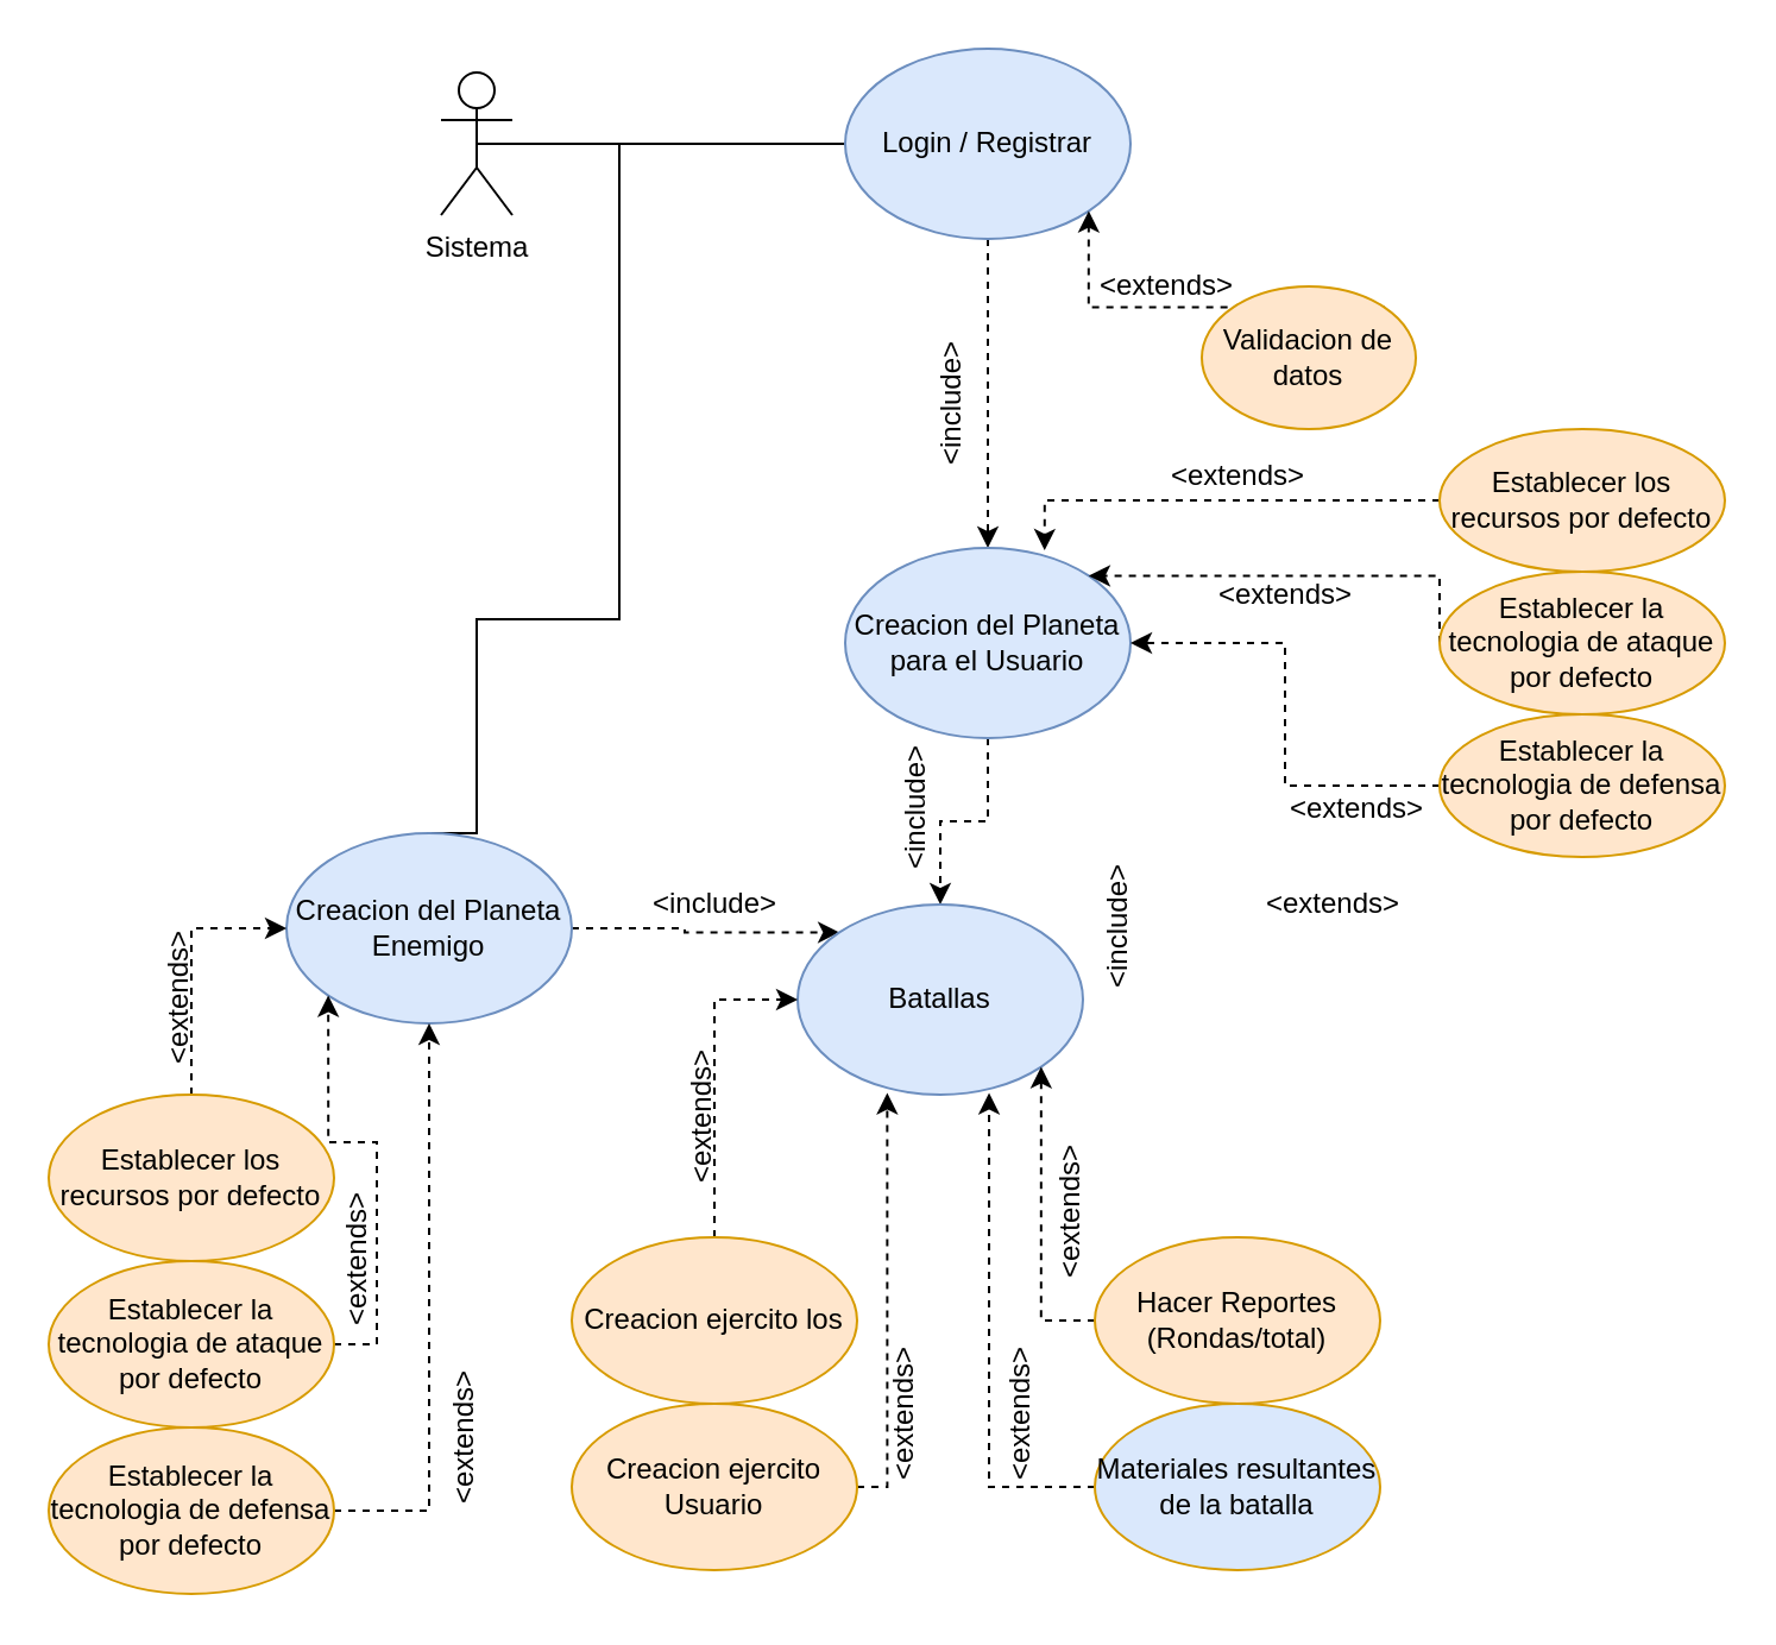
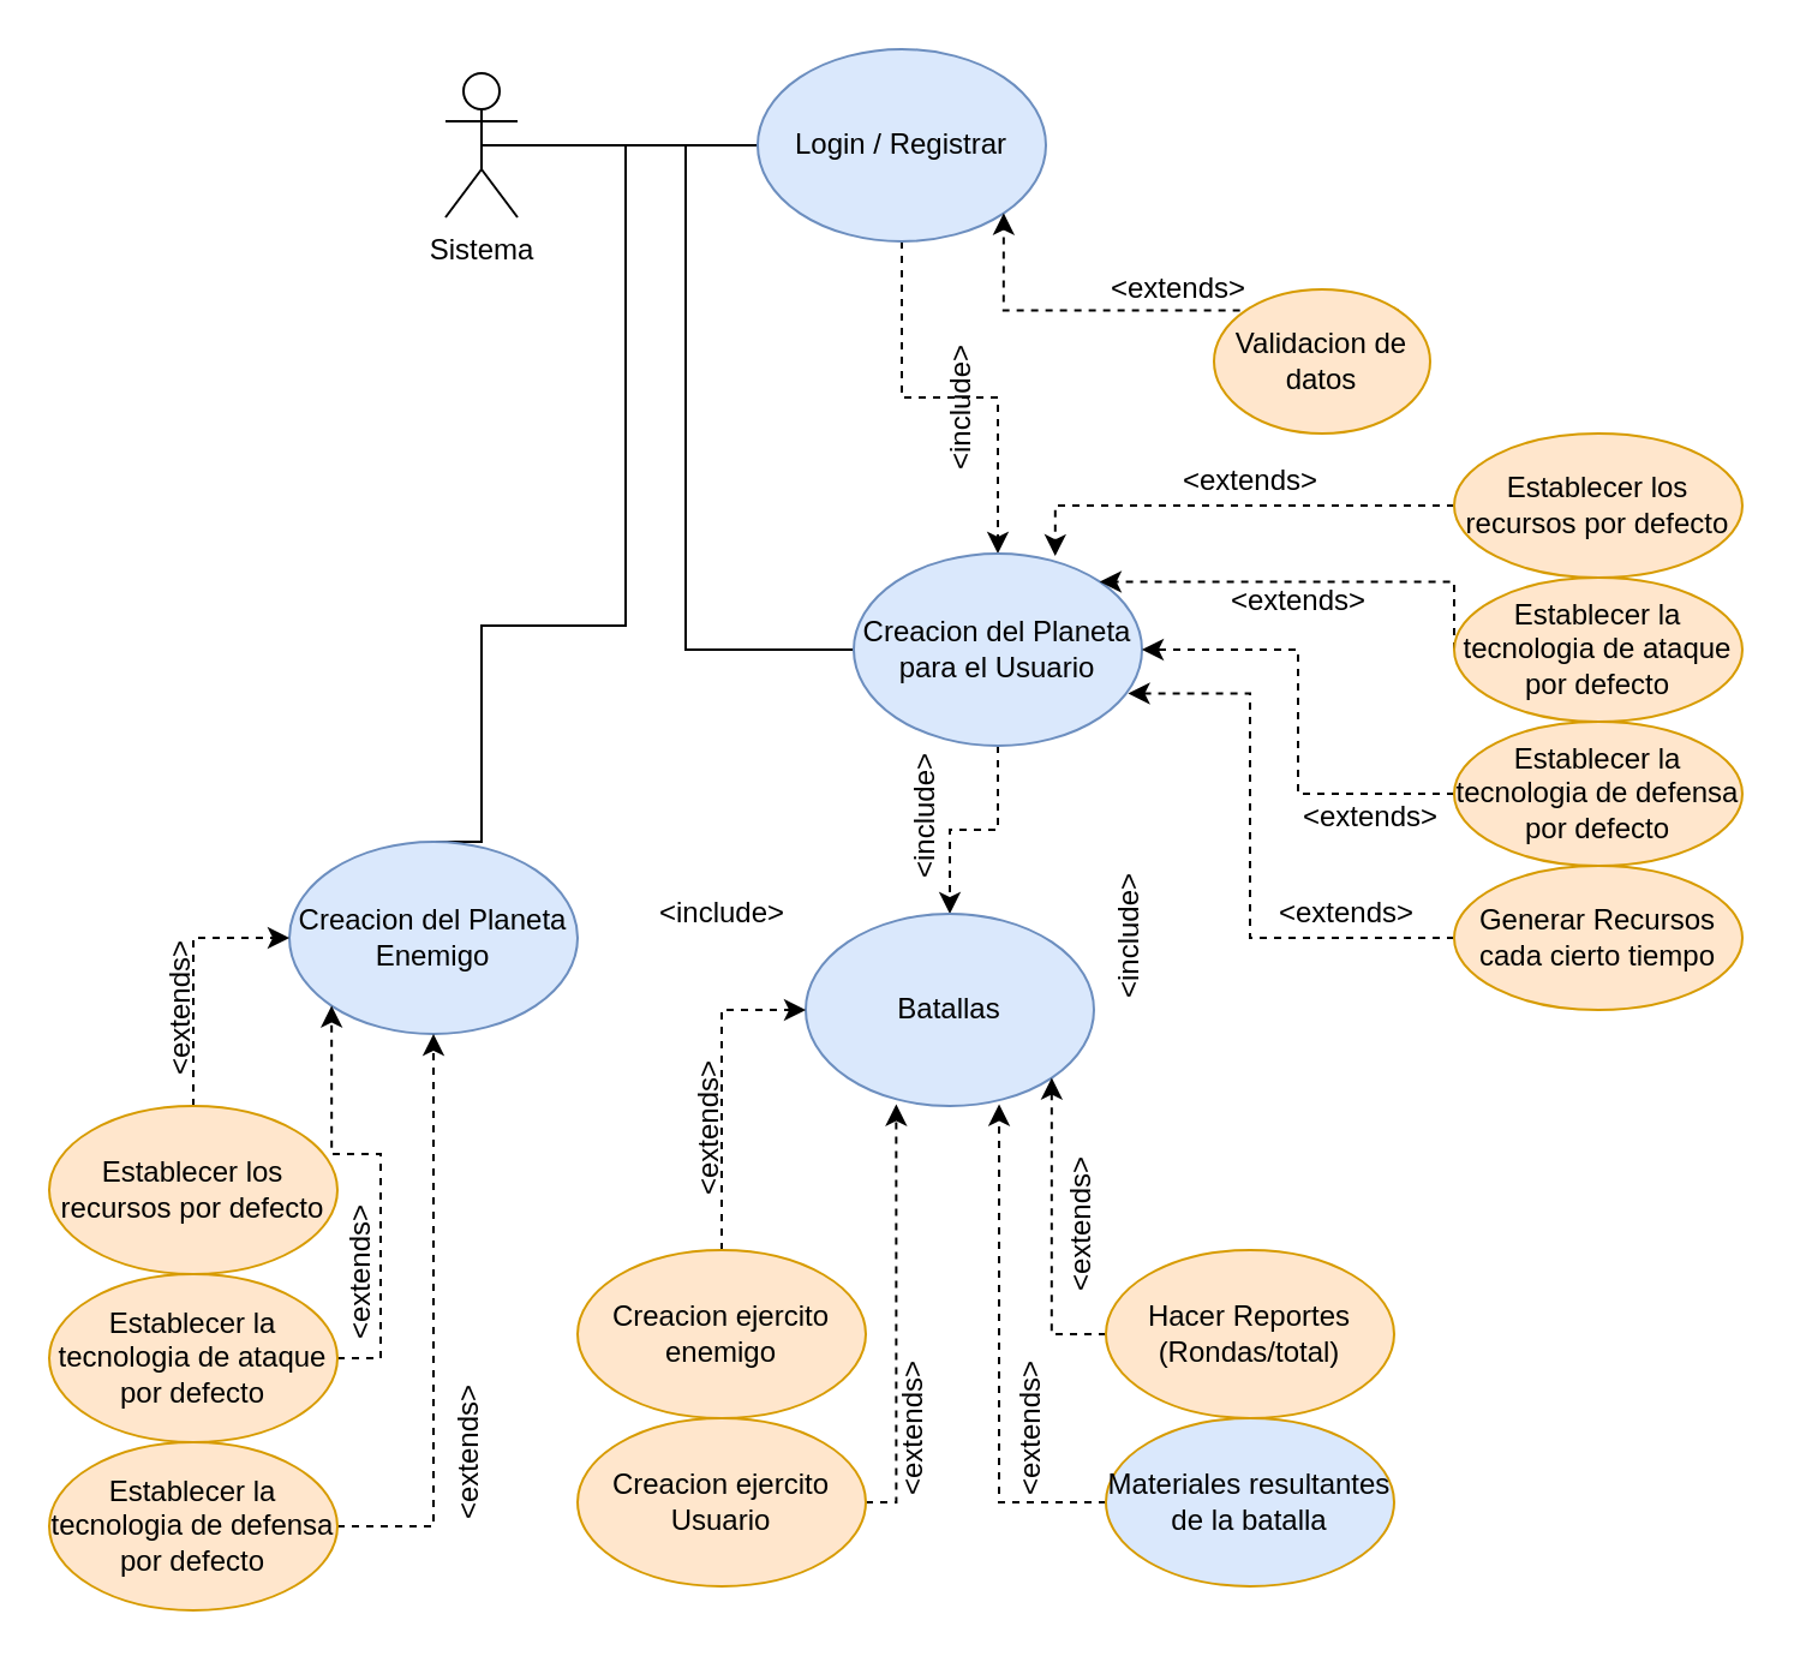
  <mxCell id="0" />
  <mxCell id="1" parent="0" />
  <mxCell id="2" style="edgeStyle=orthogonalEdgeStyle;rounded=0;orthogonalLoop=1;jettySize=auto;html=1;exitX=0.5;exitY=0.5;exitDx=0;exitDy=0;exitPerimeter=0;entryX=0;entryY=0.5;entryDx=0;entryDy=0;endArrow=none;endFill=0;" parent="1" source="5" target="7" edge="1"><mxGeometry relative="1" as="geometry" /></mxCell>
+ <mxCell id="3" style="edgeStyle=orthogonalEdgeStyle;rounded=0;orthogonalLoop=1;jettySize=auto;html=1;exitX=0.5;exitY=0.5;exitDx=0;exitDy=0;exitPerimeter=0;entryX=0;entryY=0.5;entryDx=0;entryDy=0;fontSize=12;endArrow=none;endFill=0;" parent="1" source="5" target="12" edge="1"><mxGeometry relative="1" as="geometry" /></mxCell>
  <mxCell id="4" style="edgeStyle=orthogonalEdgeStyle;rounded=0;orthogonalLoop=1;jettySize=auto;html=1;exitX=0.5;exitY=0.5;exitDx=0;exitDy=0;exitPerimeter=0;entryX=0.5;entryY=0;entryDx=0;entryDy=0;fontSize=12;endArrow=none;endFill=0;" parent="1" source="5" target="24" edge="1"><mxGeometry relative="1" as="geometry"><Array as="points"><mxPoint x="260" y="60" /><mxPoint x="260" y="260" /><mxPoint x="200" y="260" /></Array></mxGeometry></mxCell>
  <mxCell id="5" value="&lt;div&gt;Sistema&lt;/div&gt;&lt;div&gt;&lt;br&gt;&lt;/div&gt;" style="shape=umlActor;verticalLabelPosition=bottom;verticalAlign=top;html=1;outlineConnect=0;" parent="1" vertex="1"><mxGeometry x="185" y="30" width="30" height="60" as="geometry" /></mxCell>
  <mxCell id="6" style="edgeStyle=orthogonalEdgeStyle;rounded=0;orthogonalLoop=1;jettySize=auto;html=1;exitX=0.5;exitY=1;exitDx=0;exitDy=0;entryX=0.5;entryY=0;entryDx=0;entryDy=0;fontSize=12;endArrow=classic;endFill=1;dashed=1;" parent="1" source="7" target="12" edge="1"><mxGeometry relative="1" as="geometry" /></mxCell>
- <mxCell id="7" value="Login / Registrar" style="ellipse;whiteSpace=wrap;html=1;fillColor=#dae8fc;strokeColor=#6c8ebf;" parent="1" vertex="1"><mxGeometry x="355" width="120" height="80" as="geometry" y="20" /></mxCell>
+ <mxCell id="7" value="Login / Registrar" style="ellipse;whiteSpace=wrap;html=1;fillColor=#dae8fc;strokeColor=#6c8ebf;" parent="1" vertex="1"><mxGeometry x="315" y="20" width="120" height="80" as="geometry" /></mxCell>
  <mxCell id="8" style="edgeStyle=orthogonalEdgeStyle;rounded=0;orthogonalLoop=1;jettySize=auto;html=1;exitX=1;exitY=0;exitDx=0;exitDy=0;entryX=1;entryY=1;entryDx=0;entryDy=0;dashed=1;endArrow=classic;endFill=1;" parent="1" source="9" target="7" edge="1"><mxGeometry relative="1" as="geometry" /></mxCell>
  <mxCell id="9" value="Validacion de datos" style="ellipse;whiteSpace=wrap;html=1;fillColor=#ffe6cc;strokeColor=#d79b00;" parent="1" vertex="1"><mxGeometry x="505" y="120" width="90" height="60" as="geometry" /></mxCell>
  <mxCell id="10" value="&amp;lt;&lt;font style=&quot;font-size: 12px;&quot;&gt;extends&lt;/font&gt;&amp;gt;" style="text;html=1;align=center;verticalAlign=middle;resizable=0;points=[];autosize=1;strokeColor=none;fillColor=none;" parent="1" vertex="1"><mxGeometry x="455" y="110" width="70" height="20" as="geometry" /></mxCell>
  <mxCell id="11" style="edgeStyle=orthogonalEdgeStyle;rounded=0;orthogonalLoop=1;jettySize=auto;html=1;exitX=0.5;exitY=1;exitDx=0;exitDy=0;entryX=0.5;entryY=0;entryDx=0;entryDy=0;dashed=1;fontSize=12;endArrow=classic;endFill=1;" parent="1" source="12" target="32" edge="1"><mxGeometry relative="1" as="geometry" /></mxCell>
  <mxCell id="12" value="Creacion del Planeta para el Usuario" style="ellipse;whiteSpace=wrap;html=1;fillColor=#dae8fc;strokeColor=#6c8ebf;" parent="1" vertex="1"><mxGeometry x="355" y="230" width="120" height="80" as="geometry" /></mxCell>
  <mxCell id="13" value="&lt;div&gt;&amp;lt;include&amp;gt;&lt;/div&gt;" style="text;html=1;align=center;verticalAlign=middle;resizable=0;points=[];autosize=1;strokeColor=none;fillColor=none;fontSize=12;rotation=-90;" parent="1" vertex="1"><mxGeometry x="365" y="160" width="70" height="20" as="geometry" /></mxCell>
  <mxCell id="14" style="edgeStyle=orthogonalEdgeStyle;rounded=0;orthogonalLoop=1;jettySize=auto;html=1;exitX=0;exitY=0.5;exitDx=0;exitDy=0;entryX=0.699;entryY=0.013;entryDx=0;entryDy=0;dashed=1;fontSize=12;endArrow=classic;endFill=1;entryPerimeter=0;" parent="1" source="15" target="12" edge="1"><mxGeometry relative="1" as="geometry" /></mxCell>
  <mxCell id="15" value="Establecer los recursos por defecto" style="ellipse;whiteSpace=wrap;html=1;fillColor=#ffe6cc;strokeColor=#d79b00;" parent="1" vertex="1"><mxGeometry x="605" y="180" width="120" height="60" as="geometry" /></mxCell>
  <mxCell id="16" style="edgeStyle=orthogonalEdgeStyle;rounded=0;orthogonalLoop=1;jettySize=auto;html=1;exitX=0;exitY=0.5;exitDx=0;exitDy=0;entryX=1;entryY=0;entryDx=0;entryDy=0;dashed=1;fontSize=12;endArrow=classic;endFill=1;" parent="1" source="17" target="12" edge="1"><mxGeometry relative="1" as="geometry"><Array as="points"><mxPoint x="605" y="242" /></Array></mxGeometry></mxCell>
  <mxCell id="17" value="Establecer la tecnologia de ataque por defecto" style="ellipse;whiteSpace=wrap;html=1;fillColor=#ffe6cc;strokeColor=#d79b00;" parent="1" vertex="1"><mxGeometry x="605" y="240" width="120" height="60" as="geometry" /></mxCell>
  <mxCell id="18" style="edgeStyle=orthogonalEdgeStyle;rounded=0;orthogonalLoop=1;jettySize=auto;html=1;exitX=0;exitY=0.5;exitDx=0;exitDy=0;entryX=1;entryY=0.5;entryDx=0;entryDy=0;dashed=1;fontSize=12;endArrow=classic;endFill=1;" parent="1" source="19" target="12" edge="1"><mxGeometry relative="1" as="geometry" /></mxCell>
  <mxCell id="19" value="Establecer la tecnologia de defensa por defecto" style="ellipse;whiteSpace=wrap;html=1;fillColor=#ffe6cc;strokeColor=#d79b00;" parent="1" vertex="1"><mxGeometry x="605" y="300" width="120" height="60" as="geometry" /></mxCell>
  <mxCell id="20" value="&amp;lt;&lt;font style=&quot;font-size: 12px;&quot;&gt;extends&lt;/font&gt;&amp;gt;" style="text;html=1;align=center;verticalAlign=middle;resizable=0;points=[];autosize=1;strokeColor=none;fillColor=none;" parent="1" vertex="1"><mxGeometry x="505" y="240" width="70" height="20" as="geometry" /></mxCell>
- <mxCell id="23" style="edgeStyle=orthogonalEdgeStyle;rounded=0;orthogonalLoop=1;jettySize=auto;html=1;exitX=1;exitY=0.5;exitDx=0;exitDy=0;entryX=0;entryY=0;entryDx=0;entryDy=0;dashed=1;fontSize=12;endArrow=classic;endFill=1;" parent="1" source="24" target="32" edge="1"><mxGeometry relative="1" as="geometry" /></mxCell>
+ <mxCell id="21" style="edgeStyle=orthogonalEdgeStyle;rounded=0;orthogonalLoop=1;jettySize=auto;html=1;exitX=0;exitY=0.5;exitDx=0;exitDy=0;entryX=0.952;entryY=0.728;entryDx=0;entryDy=0;dashed=1;fontSize=12;endArrow=classic;endFill=1;entryPerimeter=0;" parent="1" source="22" target="12" edge="1"><mxGeometry relative="1" as="geometry"><Array as="points"><mxPoint x="520" y="390" /><mxPoint x="520" y="288" /></Array></mxGeometry></mxCell>
+ <mxCell id="22" value="&lt;div&gt;Generar Recursos cada cierto tiempo&lt;/div&gt;" style="ellipse;whiteSpace=wrap;html=1;fillColor=#ffe6cc;strokeColor=#d79b00;" parent="1" vertex="1"><mxGeometry x="605" y="360" width="120" height="60" as="geometry" /></mxCell>
  <mxCell id="24" value="Creacion del Planeta Enemigo" style="ellipse;whiteSpace=wrap;html=1;fillColor=#dae8fc;strokeColor=#6c8ebf;" parent="1" vertex="1"><mxGeometry x="120" y="350" width="120" height="80" as="geometry" /></mxCell>
  <mxCell id="25" style="edgeStyle=orthogonalEdgeStyle;rounded=0;orthogonalLoop=1;jettySize=auto;html=1;exitX=0.5;exitY=0;exitDx=0;exitDy=0;entryX=0;entryY=0.5;entryDx=0;entryDy=0;dashed=1;fontSize=12;endArrow=classic;endFill=1;" parent="1" source="26" target="24" edge="1"><mxGeometry relative="1" as="geometry" /></mxCell>
  <mxCell id="26" value="Establecer los recursos por defecto" style="ellipse;whiteSpace=wrap;html=1;fillColor=#ffe6cc;strokeColor=#d79b00;" parent="1" vertex="1"><mxGeometry x="20" y="460" width="120" height="70" as="geometry" /></mxCell>
  <mxCell id="27" style="edgeStyle=orthogonalEdgeStyle;rounded=0;orthogonalLoop=1;jettySize=auto;html=1;exitX=1;exitY=0.5;exitDx=0;exitDy=0;entryX=0;entryY=1;entryDx=0;entryDy=0;dashed=1;fontSize=12;endArrow=classic;endFill=1;" parent="1" source="28" target="24" edge="1"><mxGeometry relative="1" as="geometry"><Array as="points"><mxPoint x="158" y="565" /><mxPoint x="158" y="480" /></Array></mxGeometry></mxCell>
  <mxCell id="28" value="Establecer la tecnologia de ataque por defecto" style="ellipse;whiteSpace=wrap;html=1;fillColor=#ffe6cc;strokeColor=#d79b00;" parent="1" vertex="1"><mxGeometry x="20" y="530" width="120" height="70" as="geometry" /></mxCell>
  <mxCell id="29" style="edgeStyle=orthogonalEdgeStyle;rounded=0;orthogonalLoop=1;jettySize=auto;html=1;exitX=1;exitY=0.5;exitDx=0;exitDy=0;entryX=0.5;entryY=1;entryDx=0;entryDy=0;dashed=1;fontSize=12;endArrow=classic;endFill=1;" parent="1" source="30" target="24" edge="1"><mxGeometry relative="1" as="geometry" /></mxCell>
  <mxCell id="30" value="Establecer la tecnologia de defensa por defecto" style="ellipse;whiteSpace=wrap;html=1;fillColor=#ffe6cc;strokeColor=#d79b00;" parent="1" vertex="1"><mxGeometry x="20" y="600" width="120" height="70" as="geometry" /></mxCell>
  <mxCell id="31" value="&amp;lt;&lt;font style=&quot;font-size: 12px;&quot;&gt;extends&lt;/font&gt;&amp;gt;" style="text;html=1;align=center;verticalAlign=middle;resizable=0;points=[];autosize=1;strokeColor=none;fillColor=none;rotation=-90;" parent="1" vertex="1"><mxGeometry x="160" y="595" width="70" height="20" as="geometry" /></mxCell>
  <mxCell id="32" value="Batallas" style="ellipse;whiteSpace=wrap;html=1;fillColor=#dae8fc;strokeColor=#6c8ebf;" parent="1" vertex="1"><mxGeometry x="335" y="380" width="120" height="80" as="geometry" /></mxCell>
  <mxCell id="33" value="&lt;div&gt;&amp;lt;include&amp;gt;&lt;/div&gt;" style="text;html=1;align=center;verticalAlign=middle;resizable=0;points=[];autosize=1;strokeColor=none;fillColor=none;fontSize=12;rotation=-90;" parent="1" vertex="1"><mxGeometry x="350" y="330" width="70" height="20" as="geometry" /></mxCell>
  <mxCell id="34" value="&lt;div&gt;&amp;lt;include&amp;gt;&lt;/div&gt;" style="text;html=1;align=center;verticalAlign=middle;resizable=0;points=[];autosize=1;strokeColor=none;fillColor=none;fontSize=12;rotation=0;" parent="1" vertex="1"><mxGeometry x="265" y="370" width="70" height="20" as="geometry" /></mxCell>
  <mxCell id="35" style="edgeStyle=orthogonalEdgeStyle;rounded=0;orthogonalLoop=1;jettySize=auto;html=1;exitX=0.5;exitY=0;exitDx=0;exitDy=0;entryX=0;entryY=0.5;entryDx=0;entryDy=0;dashed=1;fontSize=12;endArrow=classic;endFill=1;" parent="1" source="36" target="32" edge="1"><mxGeometry relative="1" as="geometry" /></mxCell>
- <mxCell id="36" value="Creacion ejercito los" style="ellipse;whiteSpace=wrap;html=1;fillColor=#ffe6cc;strokeColor=#d79b00;" parent="1" vertex="1"><mxGeometry x="240" y="520" width="120" height="70" as="geometry" /></mxCell>
+ <mxCell id="36" value="Creacion ejercito enemigo" style="ellipse;whiteSpace=wrap;html=1;fillColor=#ffe6cc;strokeColor=#d79b00;" parent="1" vertex="1"><mxGeometry x="240" y="520" width="120" height="70" as="geometry" /></mxCell>
  <mxCell id="37" style="edgeStyle=orthogonalEdgeStyle;rounded=0;orthogonalLoop=1;jettySize=auto;html=1;exitX=1;exitY=0.5;exitDx=0;exitDy=0;entryX=0.314;entryY=0.991;entryDx=0;entryDy=0;dashed=1;fontSize=12;endArrow=classic;endFill=1;entryPerimeter=0;" parent="1" source="38" target="32" edge="1"><mxGeometry relative="1" as="geometry"><Array as="points"><mxPoint x="373" y="625" /></Array></mxGeometry></mxCell>
  <mxCell id="38" value="Creacion ejercito Usuario" style="ellipse;whiteSpace=wrap;html=1;fillColor=#ffe6cc;strokeColor=#d79b00;" parent="1" vertex="1"><mxGeometry x="240" y="590" width="120" height="70" as="geometry" /></mxCell>
  <mxCell id="39" style="edgeStyle=orthogonalEdgeStyle;rounded=0;orthogonalLoop=1;jettySize=auto;html=1;exitX=0;exitY=0.5;exitDx=0;exitDy=0;entryX=0.671;entryY=0.991;entryDx=0;entryDy=0;dashed=1;fontSize=12;endArrow=classic;endFill=1;entryPerimeter=0;" parent="1" source="40" target="32" edge="1"><mxGeometry relative="1" as="geometry" /></mxCell>
  <mxCell id="40" value="Materiales resultantes de la batalla" style="ellipse;whiteSpace=wrap;html=1;fillColor=#dae8fc;strokeColor=#d79b00;" parent="1" vertex="1"><mxGeometry x="460" y="590" width="120" height="70" as="geometry" /></mxCell>
  <mxCell id="41" style="edgeStyle=orthogonalEdgeStyle;rounded=0;orthogonalLoop=1;jettySize=auto;html=1;exitX=0;exitY=0.5;exitDx=0;exitDy=0;entryX=1;entryY=1;entryDx=0;entryDy=0;dashed=1;fontSize=12;endArrow=classic;endFill=1;" parent="1" source="42" target="32" edge="1"><mxGeometry relative="1" as="geometry" /></mxCell>
  <mxCell id="42" value="Hacer Reportes (Rondas/total)" style="ellipse;whiteSpace=wrap;html=1;fillColor=#ffe6cc;strokeColor=#d79b00;" parent="1" vertex="1"><mxGeometry x="460" y="520" width="120" height="70" as="geometry" /></mxCell>
  <mxCell id="43" value="&amp;lt;&lt;font style=&quot;font-size: 12px;&quot;&gt;extends&lt;/font&gt;&amp;gt;" style="text;html=1;align=center;verticalAlign=middle;resizable=0;points=[];autosize=1;strokeColor=none;fillColor=none;rotation=-90;" parent="1" vertex="1"><mxGeometry x="345" y="585" width="70" height="20" as="geometry" /></mxCell>
  <mxCell id="44" value="&lt;div&gt;&amp;lt;include&amp;gt;&lt;/div&gt;" style="text;html=1;align=center;verticalAlign=middle;resizable=0;points=[];autosize=1;strokeColor=none;fillColor=none;fontSize=12;rotation=-90;" parent="1" vertex="1"><mxGeometry x="435" y="380" width="70" height="20" as="geometry" /></mxCell>
  <mxCell id="45" value="&amp;lt;&lt;font style=&quot;font-size: 12px;&quot;&gt;extends&lt;/font&gt;&amp;gt;" style="text;html=1;align=center;verticalAlign=middle;resizable=0;points=[];autosize=1;strokeColor=none;fillColor=none;" vertex="1" parent="1"><mxGeometry x="485" y="190" width="70" height="20" as="geometry" /></mxCell>
  <mxCell id="46" value="&amp;lt;&lt;font style=&quot;font-size: 12px;&quot;&gt;extends&lt;/font&gt;&amp;gt;" style="text;html=1;align=center;verticalAlign=middle;resizable=0;points=[];autosize=1;strokeColor=none;fillColor=none;" vertex="1" parent="1"><mxGeometry x="535" y="330" width="70" height="20" as="geometry" /></mxCell>
  <mxCell id="47" value="&amp;lt;&lt;font style=&quot;font-size: 12px;&quot;&gt;extends&lt;/font&gt;&amp;gt;" style="text;html=1;align=center;verticalAlign=middle;resizable=0;points=[];autosize=1;strokeColor=none;fillColor=none;" vertex="1" parent="1"><mxGeometry x="525" y="370" width="70" height="20" as="geometry" /></mxCell>
  <mxCell id="48" value="&amp;lt;&lt;font style=&quot;font-size: 12px;&quot;&gt;extends&lt;/font&gt;&amp;gt;" style="text;html=1;align=center;verticalAlign=middle;resizable=0;points=[];autosize=1;strokeColor=none;fillColor=none;rotation=-90;" vertex="1" parent="1"><mxGeometry x="40" y="410" width="70" height="20" as="geometry" /></mxCell>
  <mxCell id="49" value="&amp;lt;&lt;font style=&quot;font-size: 12px;&quot;&gt;extends&lt;/font&gt;&amp;gt;" style="text;html=1;align=center;verticalAlign=middle;resizable=0;points=[];autosize=1;strokeColor=none;fillColor=none;rotation=-90;" vertex="1" parent="1"><mxGeometry x="115" y="520" width="70" height="20" as="geometry" /></mxCell>
  <mxCell id="50" value="&amp;lt;&lt;font style=&quot;font-size: 12px;&quot;&gt;extends&lt;/font&gt;&amp;gt;" style="text;html=1;align=center;verticalAlign=middle;resizable=0;points=[];autosize=1;strokeColor=none;fillColor=none;rotation=-90;" vertex="1" parent="1"><mxGeometry x="260" y="460" width="70" height="20" as="geometry" /></mxCell>
  <mxCell id="51" value="&amp;lt;&lt;font style=&quot;font-size: 12px;&quot;&gt;extends&lt;/font&gt;&amp;gt;" style="text;html=1;align=center;verticalAlign=middle;resizable=0;points=[];autosize=1;strokeColor=none;fillColor=none;rotation=-90;" vertex="1" parent="1"><mxGeometry x="415" y="500" width="70" height="20" as="geometry" /></mxCell>
  <mxCell id="52" value="&amp;lt;&lt;font style=&quot;font-size: 12px;&quot;&gt;extends&lt;/font&gt;&amp;gt;" style="text;html=1;align=center;verticalAlign=middle;resizable=0;points=[];autosize=1;strokeColor=none;fillColor=none;rotation=-90;" vertex="1" parent="1"><mxGeometry x="394" y="585" width="70" height="20" as="geometry" /></mxCell>
